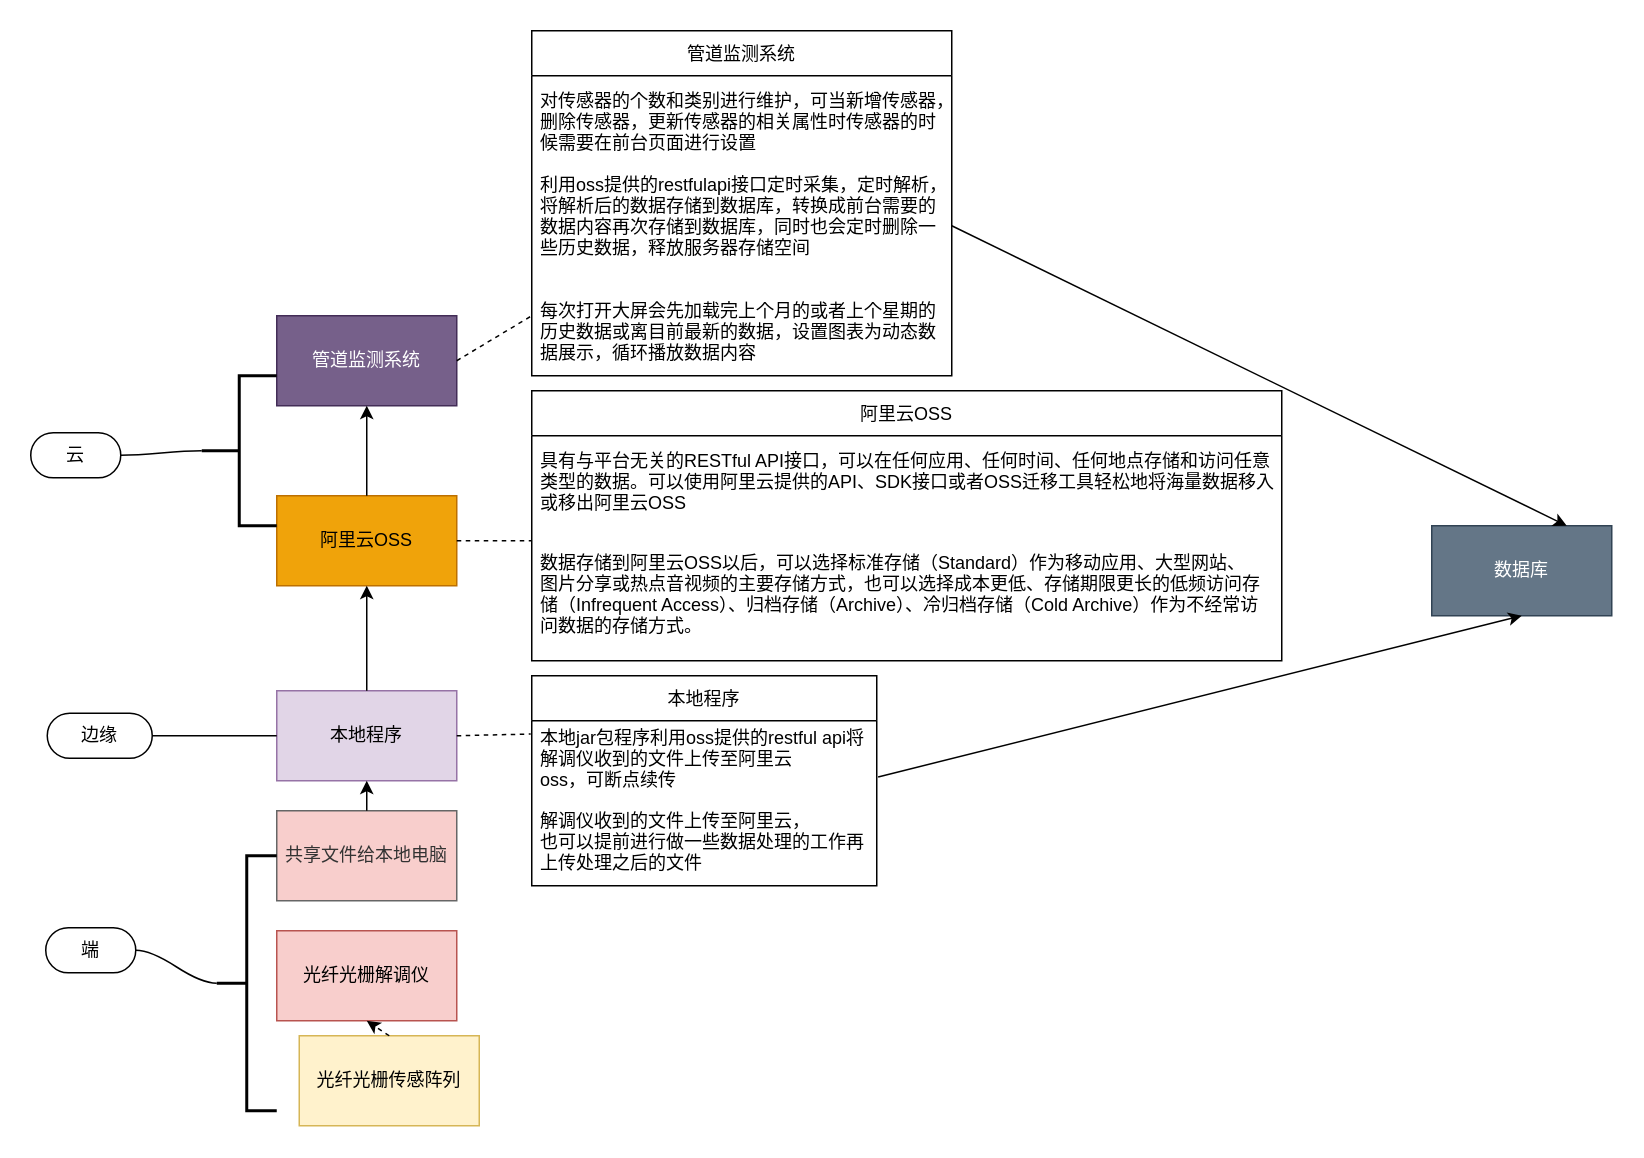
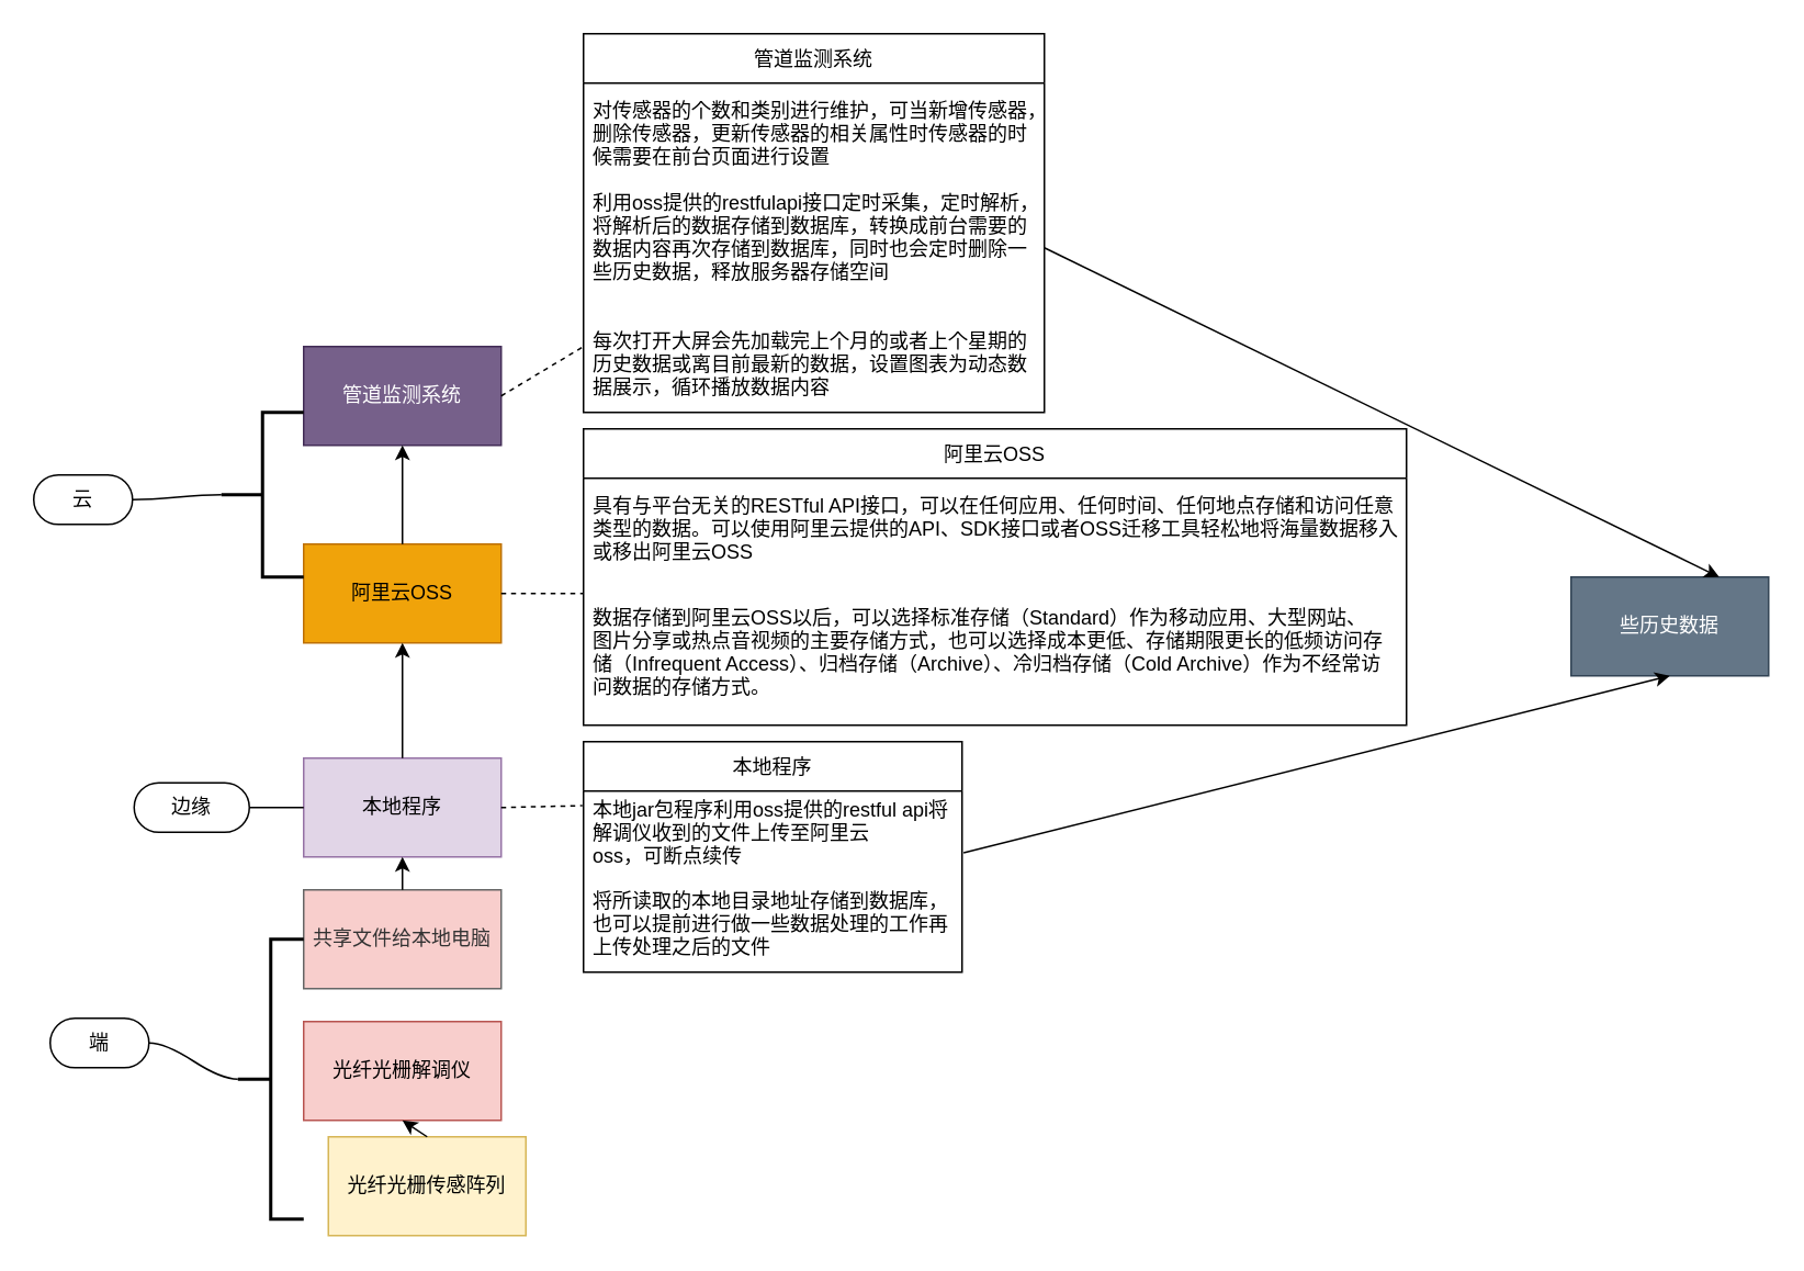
  <mxCell id="0" />
  <mxCell id="1" parent="0" />
  <mxCell id="2" value="光纤光栅传感阵列" style="rounded=0;whiteSpace=wrap;html=1;fillColor=#fff2cc;strokeColor=#d6b656;" vertex="1" parent="1"><mxGeometry x="199" y="690" width="120" height="60" as="geometry" /></mxCell>
  <mxCell id="3" value="光纤光栅解调仪" style="rounded=0;whiteSpace=wrap;html=1;fillColor=#f8cecc;strokeColor=#b85450;" vertex="1" parent="1"><mxGeometry x="184" y="620" width="120" height="60" as="geometry" /></mxCell>
- <mxCell id="4" value="" style="endArrow=classic;html=1;rounded=0;exitX=0.5;exitY=0;exitDx=0;exitDy=0;entryX=0.5;entryY=1;entryDx=0;entryDy=0;dashed=1;" edge="1" parent="1" source="2" target="3"><mxGeometry width="50" height="50" relative="1" as="geometry"><mxPoint x="284" y="490" as="sourcePoint" /><mxPoint x="334" y="440" as="targetPoint" /></mxGeometry></mxCell>
+ <mxCell id="4" value="" style="endArrow=classic;html=1;rounded=0;exitX=0.5;exitY=0;exitDx=0;exitDy=0;entryX=0.5;entryY=1;entryDx=0;entryDy=0;" edge="1" parent="1" source="2" target="3"><mxGeometry width="50" height="50" relative="1" as="geometry"><mxPoint x="284" y="490" as="sourcePoint" /><mxPoint x="334" y="440" as="targetPoint" /></mxGeometry></mxCell>
  <mxCell id="5" value="共享文件给本地电脑" style="rounded=0;whiteSpace=wrap;html=1;fillColor=#f8cecc;fontColor=#333333;strokeColor=#666666;" vertex="1" parent="1"><mxGeometry x="184" y="540" width="120" height="60" as="geometry" /></mxCell>
  <mxCell id="6" value="本地程序" style="rounded=0;whiteSpace=wrap;html=1;fillColor=#e1d5e7;strokeColor=#9673a6;" vertex="1" parent="1"><mxGeometry x="184" y="460" width="120" height="60" as="geometry" /></mxCell>
  <mxCell id="7" value="" style="endArrow=classic;html=1;rounded=0;exitX=0.5;exitY=0;exitDx=0;exitDy=0;entryX=0.5;entryY=1;entryDx=0;entryDy=0;" edge="1" parent="1" source="5" target="6"><mxGeometry width="50" height="50" relative="1" as="geometry"><mxPoint x="224" y="620" as="sourcePoint" /><mxPoint x="274" y="570" as="targetPoint" /></mxGeometry></mxCell>
  <mxCell id="8" value="本地程序" style="swimlane;fontStyle=0;childLayout=stackLayout;horizontal=1;startSize=30;horizontalStack=0;resizeParent=1;resizeParentMax=0;resizeLast=0;collapsible=1;marginBottom=0;" vertex="1" parent="1"><mxGeometry x="354" y="450" width="230" height="140" as="geometry"><mxRectangle x="800" y="450" width="90" height="30" as="alternateBounds" /></mxGeometry></mxCell>
  <mxCell id="9" value="本地jar包程序利用oss提供的restful api将&#10;解调仪收到的文件上传至阿里云&#10;oss，可断点续传" style="text;strokeColor=none;fillColor=none;align=left;verticalAlign=middle;spacingLeft=4;spacingRight=4;overflow=hidden;points=[[0,0.5],[1,0.5]];portConstraint=eastwest;rotatable=0;" vertex="1" parent="8"><mxGeometry y="30" width="230" height="50" as="geometry" /></mxCell>
- <mxCell id="10" value="解调仪收到的文件上传至阿里云，&#10;也可以提前进行做一些数据处理的工作再&#10;上传处理之后的文件" style="text;strokeColor=none;fillColor=none;align=left;verticalAlign=middle;spacingLeft=4;spacingRight=4;overflow=hidden;points=[[0,0.5],[1,0.5]];portConstraint=eastwest;rotatable=0;" vertex="1" parent="8"><mxGeometry y="80" width="230" height="60" as="geometry" /></mxCell>
+ <mxCell id="10" value="将所读取的本地目录地址存储到数据库，&#10;也可以提前进行做一些数据处理的工作再&#10;上传处理之后的文件" style="text;strokeColor=none;fillColor=none;align=left;verticalAlign=middle;spacingLeft=4;spacingRight=4;overflow=hidden;points=[[0,0.5],[1,0.5]];portConstraint=eastwest;rotatable=0;" vertex="1" parent="8"><mxGeometry y="80" width="230" height="60" as="geometry" /></mxCell>
  <mxCell id="11" value="阿里云OSS" style="rounded=0;whiteSpace=wrap;html=1;fillColor=#f0a30a;fontColor=#000000;strokeColor=#BD7000;" vertex="1" parent="1"><mxGeometry x="184" y="330" width="120" height="60" as="geometry" /></mxCell>
  <mxCell id="12" value="阿里云OSS" style="swimlane;fontStyle=0;childLayout=stackLayout;horizontal=1;startSize=30;horizontalStack=0;resizeParent=1;resizeParentMax=0;resizeLast=0;collapsible=1;marginBottom=0;" vertex="1" parent="1"><mxGeometry x="354" y="260" width="500" height="180" as="geometry" /></mxCell>
  <mxCell id="13" value="具有与平台无关的RESTful API接口，可以在任何应用、任何时间、任何地点存储和访问任意&#10;类型的数据。可以使用阿里云提供的API、SDK接口或者OSS迁移工具轻松地将海量数据移入&#10;或移出阿里云OSS" style="text;strokeColor=none;fillColor=none;align=left;verticalAlign=middle;spacingLeft=4;spacingRight=4;overflow=hidden;points=[[0,0.5],[1,0.5]];portConstraint=eastwest;rotatable=0;" vertex="1" parent="12"><mxGeometry y="30" width="500" height="60" as="geometry" /></mxCell>
  <mxCell id="14" value="数据存储到阿里云OSS以后，可以选择标准存储（Standard）作为移动应用、大型网站、&#10;图片分享或热点音视频的主要存储方式，也可以选择成本更低、存储期限更长的低频访问存&#10;储（Infrequent Access）、归档存储（Archive）、冷归档存储（Cold Archive）作为不经常访&#10;问数据的存储方式。" style="text;strokeColor=none;fillColor=none;align=left;verticalAlign=middle;spacingLeft=4;spacingRight=4;overflow=hidden;points=[[0,0.5],[1,0.5]];portConstraint=eastwest;rotatable=0;" vertex="1" parent="12"><mxGeometry y="90" width="500" height="90" as="geometry" /></mxCell>
  <mxCell id="15" value="" style="strokeWidth=2;html=1;shape=mxgraph.flowchart.annotation_2;align=left;labelPosition=right;pointerEvents=1;" vertex="1" parent="1"><mxGeometry x="144" y="570" width="40" height="170" as="geometry" /></mxCell>
  <mxCell id="16" value="端" style="whiteSpace=wrap;html=1;rounded=1;arcSize=50;align=center;verticalAlign=middle;strokeWidth=1;autosize=1;spacing=4;treeFolding=1;treeMoving=1;newEdgeStyle={&quot;edgeStyle&quot;:&quot;entityRelationEdgeStyle&quot;,&quot;startArrow&quot;:&quot;none&quot;,&quot;endArrow&quot;:&quot;none&quot;,&quot;segment&quot;:10,&quot;curved&quot;:1};" vertex="1" parent="1"><mxGeometry x="30" y="618" width="60" height="30" as="geometry" /></mxCell>
  <mxCell id="17" value="" style="edgeStyle=entityRelationEdgeStyle;startArrow=none;endArrow=none;segment=10;curved=1;rounded=0;" edge="1" target="16" parent="1" source="15"><mxGeometry relative="1" as="geometry"><mxPoint x="-16" y="660" as="sourcePoint" /></mxGeometry></mxCell>
- <mxCell id="18" value="边缘" style="whiteSpace=wrap;html=1;rounded=1;arcSize=50;align=center;verticalAlign=middle;strokeWidth=1;autosize=1;spacing=4;treeFolding=1;treeMoving=1;newEdgeStyle={&quot;edgeStyle&quot;:&quot;entityRelationEdgeStyle&quot;,&quot;startArrow&quot;:&quot;none&quot;,&quot;endArrow&quot;:&quot;none&quot;,&quot;segment&quot;:10,&quot;curved&quot;:1};" vertex="1" parent="1"><mxGeometry x="31" y="475" width="70" height="30" as="geometry" /></mxCell>
+ <mxCell id="18" value="边缘" style="whiteSpace=wrap;html=1;rounded=1;arcSize=50;align=center;verticalAlign=middle;strokeWidth=1;autosize=1;spacing=4;treeFolding=1;treeMoving=1;newEdgeStyle={&quot;edgeStyle&quot;:&quot;entityRelationEdgeStyle&quot;,&quot;startArrow&quot;:&quot;none&quot;,&quot;endArrow&quot;:&quot;none&quot;,&quot;segment&quot;:10,&quot;curved&quot;:1};" vertex="1" parent="1"><mxGeometry x="81" y="475" width="70" height="30" as="geometry" /></mxCell>
  <mxCell id="19" value="" style="edgeStyle=entityRelationEdgeStyle;startArrow=none;endArrow=none;segment=10;curved=1;rounded=0;" edge="1" target="18" parent="1" source="6"><mxGeometry relative="1" as="geometry"><mxPoint x="-10" y="517" as="sourcePoint" /></mxGeometry></mxCell>
  <mxCell id="20" value="管道监测系统" style="rounded=0;whiteSpace=wrap;html=1;fillColor=#76608a;fontColor=#ffffff;strokeColor=#432D57;" vertex="1" parent="1"><mxGeometry x="184" y="210" width="120" height="60" as="geometry" /></mxCell>
  <mxCell id="21" value="管道监测系统" style="swimlane;fontStyle=0;childLayout=stackLayout;horizontal=1;startSize=30;horizontalStack=0;resizeParent=1;resizeParentMax=0;resizeLast=0;collapsible=1;marginBottom=0;" vertex="1" parent="1"><mxGeometry x="354" y="20" width="280" height="230" as="geometry" /></mxCell>
  <mxCell id="22" value="对传感器的个数和类别进行维护，可当新增传感器，&#10;删除传感器，更新传感器的相关属性时传感器的时&#10;候需要在前台页面进行设置" style="text;strokeColor=none;fillColor=none;align=left;verticalAlign=middle;spacingLeft=4;spacingRight=4;overflow=hidden;points=[[0,0.5],[1,0.5]];portConstraint=eastwest;rotatable=0;" vertex="1" parent="21"><mxGeometry y="30" width="280" height="60" as="geometry" /></mxCell>
  <mxCell id="23" value="利用oss提供的restfulapi接口定时采集，定时解析，&#10;将解析后的数据存储到数据库，转换成前台需要的&#10;数据内容再次存储到数据库，同时也会定时删除一&#10;些历史数据，释放服务器存储空间&#10;" style="text;strokeColor=none;fillColor=none;align=left;verticalAlign=middle;spacingLeft=4;spacingRight=4;overflow=hidden;points=[[0,0.5],[1,0.5]];portConstraint=eastwest;rotatable=0;" vertex="1" parent="21"><mxGeometry y="90" width="280" height="80" as="geometry" /></mxCell>
  <mxCell id="24" value="每次打开大屏会先加载完上个月的或者上个星期的&#10;历史数据或离目前最新的数据，设置图表为动态数&#10;据展示，循环播放数据内容" style="text;strokeColor=none;fillColor=none;align=left;verticalAlign=middle;spacingLeft=4;spacingRight=4;overflow=hidden;points=[[0,0.5],[1,0.5]];portConstraint=eastwest;rotatable=0;" vertex="1" parent="21"><mxGeometry y="170" width="280" height="60" as="geometry" /></mxCell>
  <mxCell id="25" value="" style="strokeWidth=2;html=1;shape=mxgraph.flowchart.annotation_2;align=left;labelPosition=right;pointerEvents=1;" vertex="1" parent="1"><mxGeometry x="134" y="250" width="50" height="100" as="geometry" /></mxCell>
  <mxCell id="26" value="云" style="whiteSpace=wrap;html=1;rounded=1;arcSize=50;align=center;verticalAlign=middle;strokeWidth=1;autosize=1;spacing=4;treeFolding=1;treeMoving=1;newEdgeStyle={&quot;edgeStyle&quot;:&quot;entityRelationEdgeStyle&quot;,&quot;startArrow&quot;:&quot;none&quot;,&quot;endArrow&quot;:&quot;none&quot;,&quot;segment&quot;:10,&quot;curved&quot;:1};" vertex="1" parent="1"><mxGeometry x="20" y="288" width="60" height="30" as="geometry" /></mxCell>
  <mxCell id="27" value="" style="edgeStyle=entityRelationEdgeStyle;startArrow=none;endArrow=none;segment=10;curved=1;rounded=0;exitX=0;exitY=0.5;exitDx=0;exitDy=0;exitPerimeter=0;" edge="1" target="26" parent="1" source="25"><mxGeometry relative="1" as="geometry"><mxPoint x="-11" y="330" as="sourcePoint" /></mxGeometry></mxCell>
  <mxCell id="28" value="" style="endArrow=none;dashed=1;html=1;rounded=0;exitX=1;exitY=0.5;exitDx=0;exitDy=0;entryX=-0.003;entryY=0.177;entryDx=0;entryDy=0;entryPerimeter=0;" edge="1" parent="1" source="6" target="9"><mxGeometry width="50" height="50" relative="1" as="geometry"><mxPoint x="304" y="530" as="sourcePoint" /><mxPoint x="344" y="490" as="targetPoint" /></mxGeometry></mxCell>
  <mxCell id="29" value="" style="endArrow=none;dashed=1;html=1;rounded=0;exitX=1;exitY=0.5;exitDx=0;exitDy=0;" edge="1" parent="1" source="11"><mxGeometry width="50" height="50" relative="1" as="geometry"><mxPoint x="304" y="390" as="sourcePoint" /><mxPoint x="354" y="360" as="targetPoint" /></mxGeometry></mxCell>
  <mxCell id="30" value="" style="endArrow=none;dashed=1;html=1;rounded=0;exitX=1;exitY=0.5;exitDx=0;exitDy=0;" edge="1" parent="1" source="20"><mxGeometry width="50" height="50" relative="1" as="geometry"><mxPoint x="304" y="260" as="sourcePoint" /><mxPoint x="354" y="210" as="targetPoint" /></mxGeometry></mxCell>
- <mxCell id="31" value="数据库" style="rounded=0;whiteSpace=wrap;html=1;fillColor=#647687;fontColor=#ffffff;strokeColor=#314354;" vertex="1" parent="1"><mxGeometry x="954" y="350" width="120" height="60" as="geometry" /></mxCell>
+ <mxCell id="31" value="些历史数据" style="rounded=0;whiteSpace=wrap;html=1;fillColor=#647687;fontColor=#ffffff;strokeColor=#314354;" vertex="1" parent="1"><mxGeometry x="954" y="350" width="120" height="60" as="geometry" /></mxCell>
  <mxCell id="32" value="" style="endArrow=classic;html=1;rounded=0;exitX=1.004;exitY=0.75;exitDx=0;exitDy=0;exitPerimeter=0;entryX=0.5;entryY=1;entryDx=0;entryDy=0;" edge="1" parent="1" source="9" target="31"><mxGeometry width="50" height="50" relative="1" as="geometry"><mxPoint x="514" y="470" as="sourcePoint" /><mxPoint x="564" y="420" as="targetPoint" /></mxGeometry></mxCell>
  <mxCell id="33" value="" style="endArrow=classic;html=1;rounded=0;exitX=0.5;exitY=0;exitDx=0;exitDy=0;entryX=0.5;entryY=1;entryDx=0;entryDy=0;" edge="1" parent="1" source="11" target="20"><mxGeometry width="50" height="50" relative="1" as="geometry"><mxPoint x="514" y="470" as="sourcePoint" /><mxPoint x="564" y="420" as="targetPoint" /></mxGeometry></mxCell>
  <mxCell id="34" value="" style="endArrow=classic;html=1;rounded=0;exitX=0.5;exitY=0;exitDx=0;exitDy=0;entryX=0.5;entryY=1;entryDx=0;entryDy=0;" edge="1" parent="1" source="6" target="11"><mxGeometry width="50" height="50" relative="1" as="geometry"><mxPoint x="514" y="470" as="sourcePoint" /><mxPoint x="564" y="420" as="targetPoint" /></mxGeometry></mxCell>
  <mxCell id="35" value="" style="endArrow=classic;html=1;rounded=0;exitX=1;exitY=0.5;exitDx=0;exitDy=0;entryX=0.75;entryY=0;entryDx=0;entryDy=0;" edge="1" parent="1" source="23" target="31"><mxGeometry width="50" height="50" relative="1" as="geometry"><mxPoint x="514" y="470" as="sourcePoint" /><mxPoint x="564" y="420" as="targetPoint" /></mxGeometry></mxCell>
